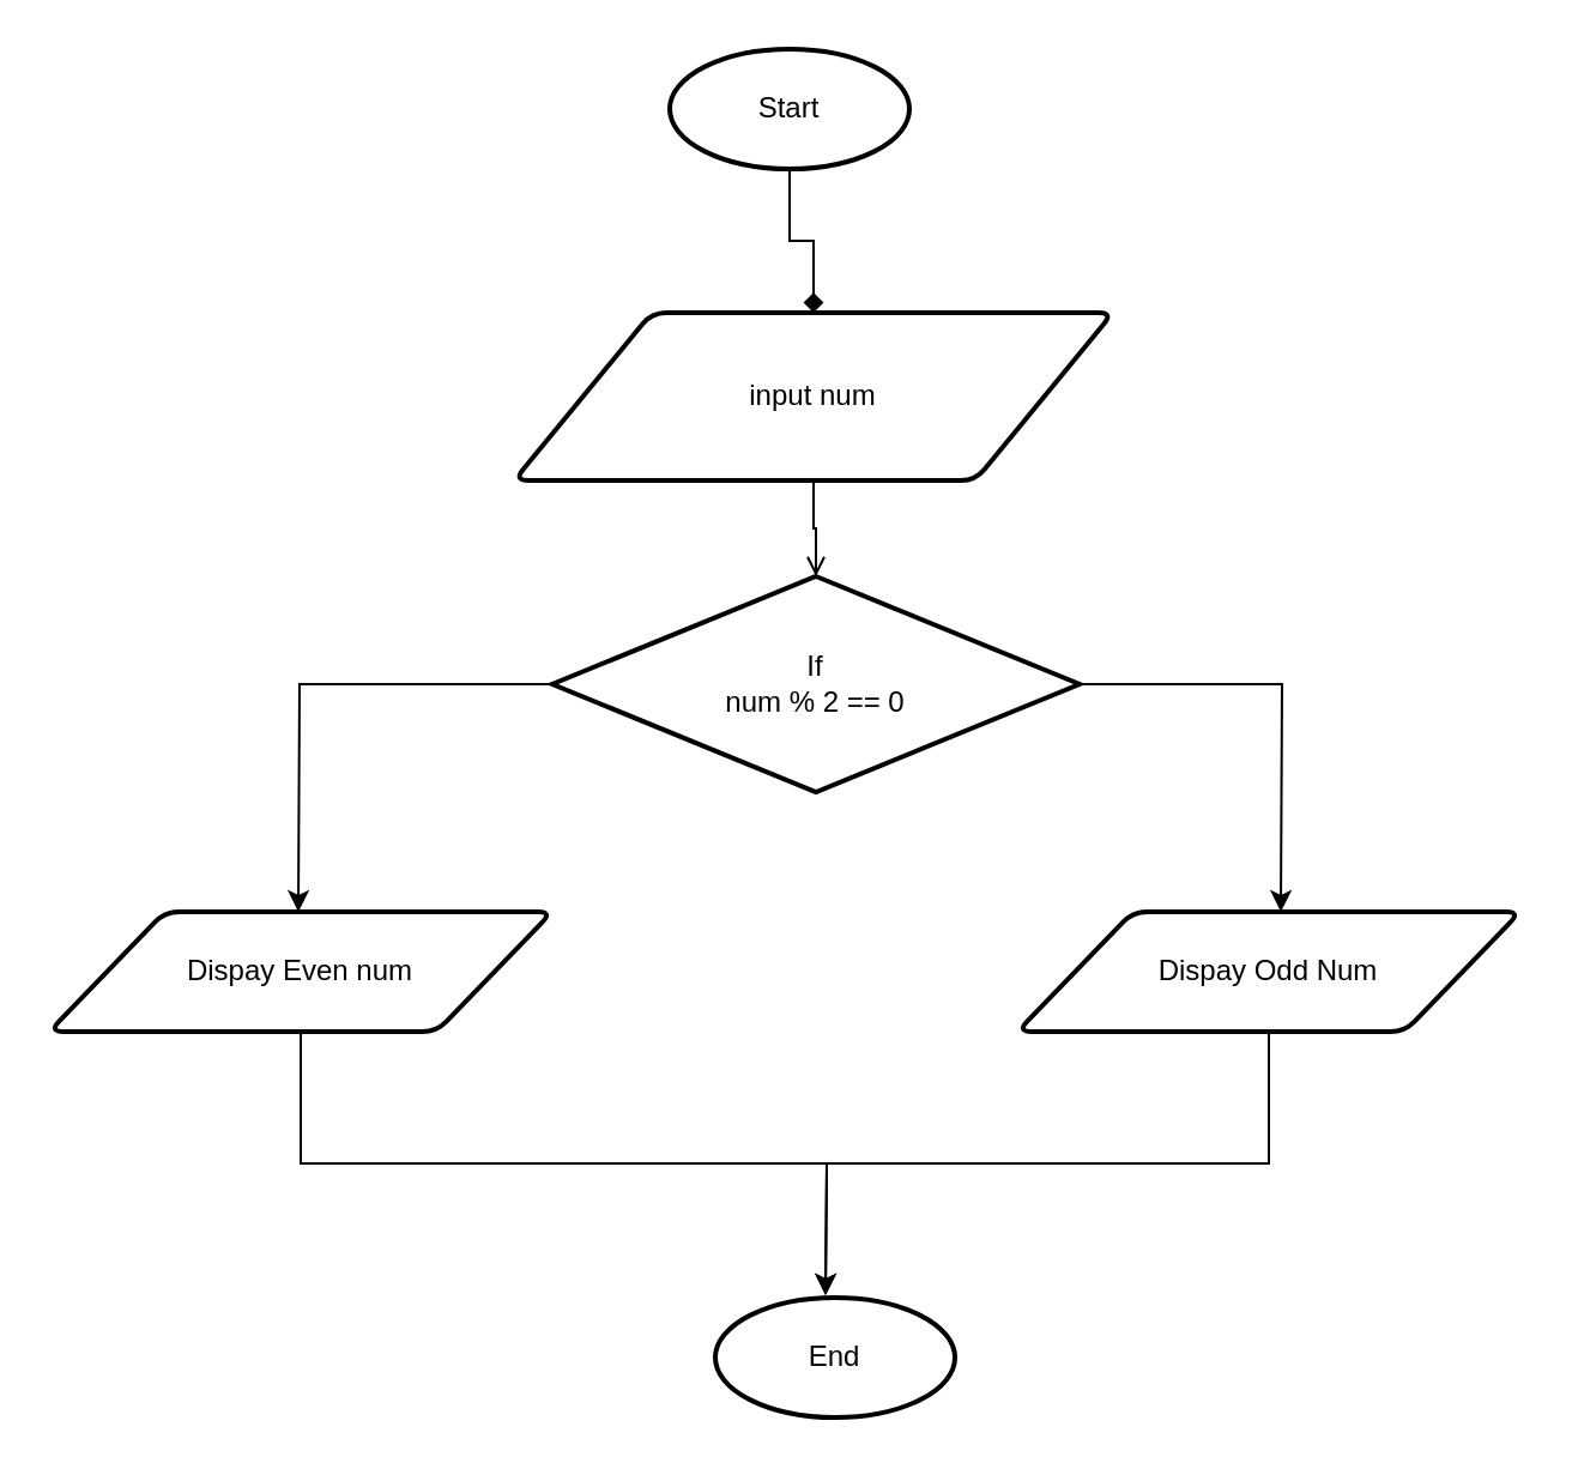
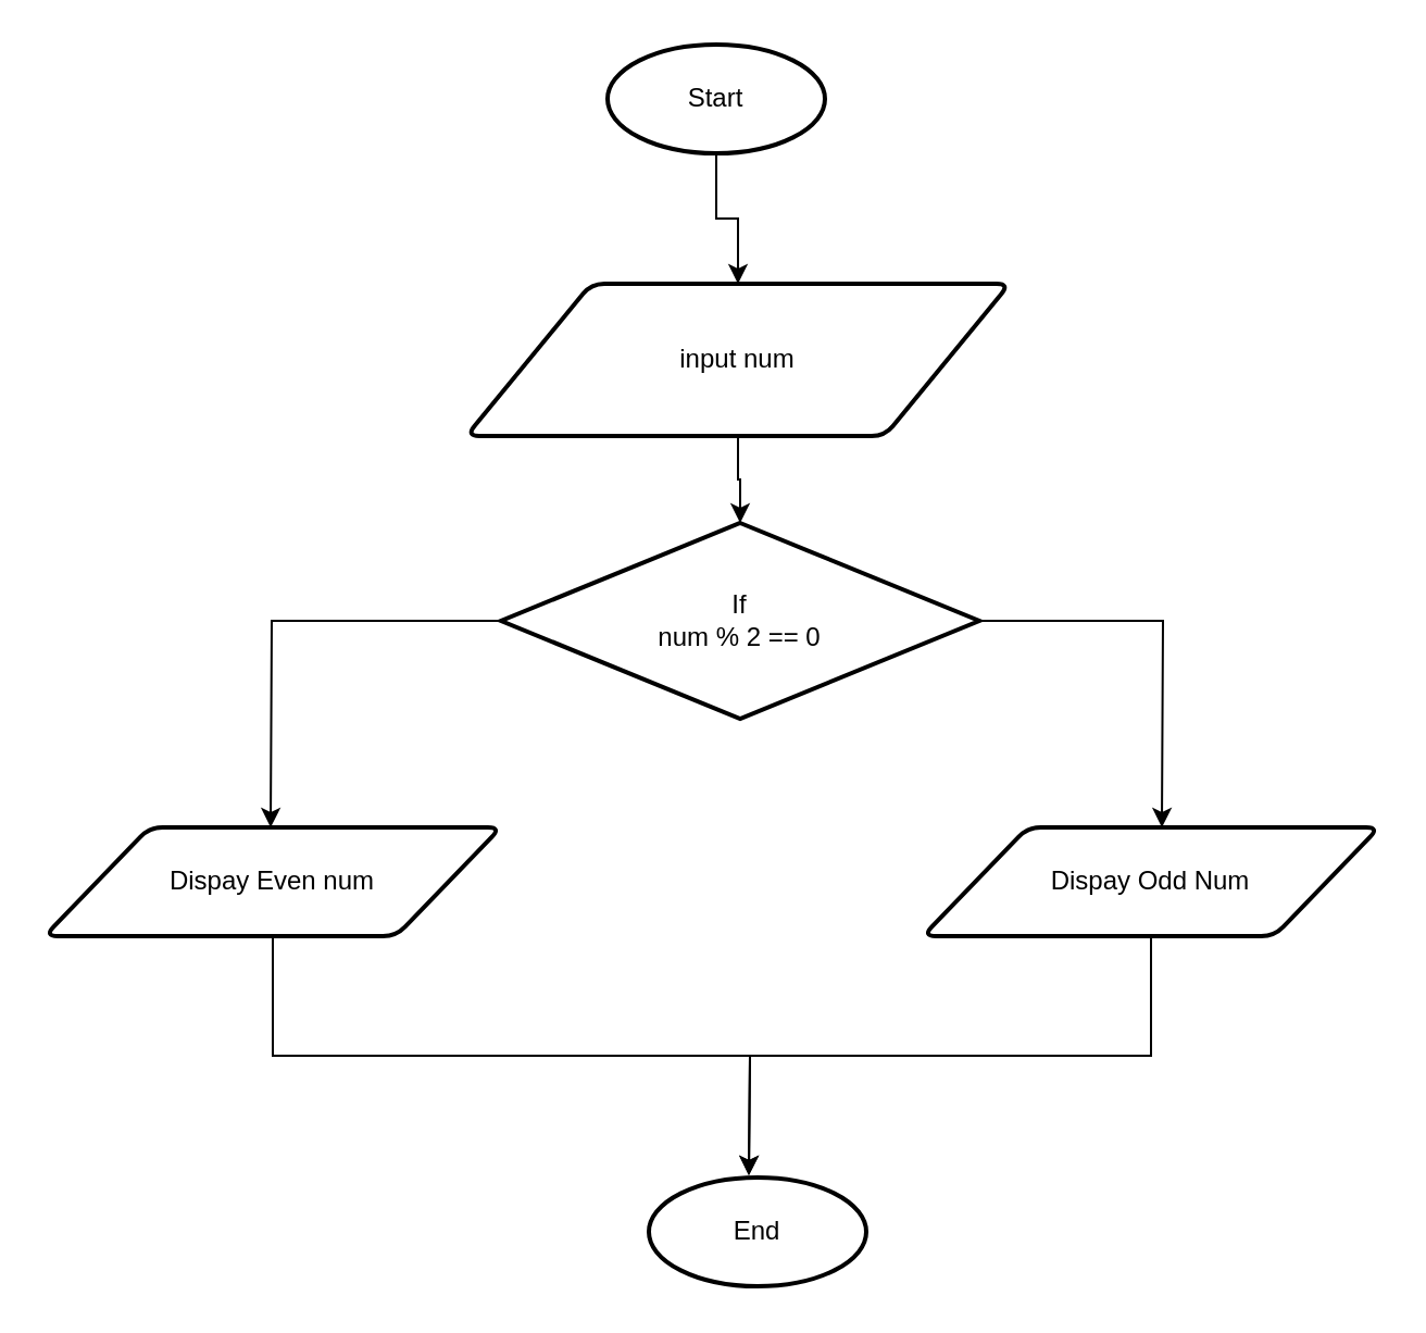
  <mxCell id="0" />
  <mxCell id="1" parent="0" />
- <mxCell id="2" value="" style="edgeStyle=orthogonalEdgeStyle;rounded=0;orthogonalLoop=1;jettySize=auto;html=1;endArrow=diamond;" edge="1" parent="1" source="3" target="10"><mxGeometry relative="1" as="geometry" /></mxCell>
+ <mxCell id="2" value="" style="edgeStyle=orthogonalEdgeStyle;rounded=0;orthogonalLoop=1;jettySize=auto;html=1;" edge="1" parent="1" source="3" target="10"><mxGeometry relative="1" as="geometry" /></mxCell>
  <mxCell id="3" value="Start" style="strokeWidth=2;html=1;shape=mxgraph.flowchart.start_1;whiteSpace=wrap;" vertex="1" parent="1"><mxGeometry x="279" y="20" width="100" height="50" as="geometry" /></mxCell>
  <mxCell id="4" style="edgeStyle=orthogonalEdgeStyle;rounded=0;orthogonalLoop=1;jettySize=auto;html=1;exitX=0.5;exitY=1;exitDx=0;exitDy=0;" edge="1" parent="1" source="5"><mxGeometry relative="1" as="geometry"><mxPoint x="344" y="540" as="targetPoint" /></mxGeometry></mxCell>
  <mxCell id="5" value="Dispay Eve&lt;span style=&quot;color: rgba(0 , 0 , 0 , 0) ; font-family: monospace ; font-size: 0px&quot;&gt;%3CmxGraphModel%3E%3Croot%3E%3CmxCell%20id%3D%220%22%2F%3E%3CmxCell%20id%3D%221%22%20parent%3D%220%22%2F%3E%3CmxCell%20id%3D%222%22%20value%3D%22input%20num%22%20style%3D%22shape%3Dparallelogram%3Bhtml%3D1%3BstrokeWidth%3D2%3Bperimeter%3DparallelogramPerimeter%3BwhiteSpace%3Dwrap%3Brounded%3D1%3BarcSize%3D12%3Bsize%3D0.23%3B%22%20vertex%3D%221%22%20parent%3D%221%22%3E%3CmxGeometry%20x%3D%22100%22%20y%3D%22580%22%20width%3D%22250%22%20height%3D%2250%22%20as%3D%22geometry%22%2F%3E%3C%2FmxCell%3E%3C%2Froot%3E%3C%2FmxGraphModel%3E&lt;/span&gt;n num" style="shape=parallelogram;html=1;strokeWidth=2;perimeter=parallelogramPerimeter;whiteSpace=wrap;rounded=1;arcSize=12;size=0.23;" vertex="1" parent="1"><mxGeometry x="20" y="380" width="210" height="50" as="geometry" /></mxCell>
  <mxCell id="6" style="edgeStyle=orthogonalEdgeStyle;rounded=0;orthogonalLoop=1;jettySize=auto;html=1;exitX=0;exitY=0.5;exitDx=0;exitDy=0;exitPerimeter=0;" edge="1" parent="1" source="8"><mxGeometry relative="1" as="geometry"><mxPoint x="124" y="380" as="targetPoint" /></mxGeometry></mxCell>
  <mxCell id="7" style="edgeStyle=orthogonalEdgeStyle;rounded=0;orthogonalLoop=1;jettySize=auto;html=1;exitX=1;exitY=0.5;exitDx=0;exitDy=0;exitPerimeter=0;" edge="1" parent="1" source="8"><mxGeometry relative="1" as="geometry"><mxPoint x="534" y="380" as="targetPoint" /></mxGeometry></mxCell>
  <mxCell id="8" value="If &lt;br&gt;num % 2 == 0" style="strokeWidth=2;html=1;shape=mxgraph.flowchart.decision;whiteSpace=wrap;" vertex="1" parent="1"><mxGeometry x="230" y="240" width="220" height="90" as="geometry" /></mxCell>
- <mxCell id="9" value="" style="edgeStyle=orthogonalEdgeStyle;rounded=0;orthogonalLoop=1;jettySize=auto;html=1;endArrow=open;" edge="1" parent="1" source="10" target="8"><mxGeometry relative="1" as="geometry" /></mxCell>
+ <mxCell id="9" value="" style="edgeStyle=orthogonalEdgeStyle;rounded=0;orthogonalLoop=1;jettySize=auto;html=1;" edge="1" parent="1" source="10" target="8"><mxGeometry relative="1" as="geometry" /></mxCell>
  <mxCell id="10" value="input num" style="shape=parallelogram;html=1;strokeWidth=2;perimeter=parallelogramPerimeter;whiteSpace=wrap;rounded=1;arcSize=12;size=0.23;" vertex="1" parent="1"><mxGeometry x="214" y="130" width="250" height="70" as="geometry" /></mxCell>
  <mxCell id="11" style="edgeStyle=orthogonalEdgeStyle;rounded=0;orthogonalLoop=1;jettySize=auto;html=1;exitX=0.5;exitY=1;exitDx=0;exitDy=0;" edge="1" parent="1" source="12"><mxGeometry relative="1" as="geometry"><mxPoint x="344" y="540" as="targetPoint" /></mxGeometry></mxCell>
  <mxCell id="12" value="Dispay Odd Num&lt;span style=&quot;color: rgba(0 , 0 , 0 , 0) ; font-family: monospace ; font-size: 0px&quot;&gt;%3CmxGraphModel%3E%3Croot%3E%3CmxCell%20id%3D%220%22%2F%3E%3CmxCell%20id%3D%221%22%20parent%3D%220%22%2F%3E%3CmxCell%20id%3D%222%22%20value%3D%22input%20num%22%20style%3D%22shape%3Dparallelogram%3Bhtml%3D1%3BstrokeWidth%3D2%3Bperimeter%3DparallelogramPerimeter%3BwhiteSpace%3Dwrap%3Brounded%3D1%3BarcSize%3D12%3Bsize%3D0.23%3B%22%20vertex%3D%221%22%20parent%3D%221%22%3E%3CmxGeometry%20x%3D%22100%22%20y%3D%22580%22%20width%3D%22250%22%20height%3D%2250%22%20as%3D%22geometry%22%2F%3E%3C%2FmxCell%3E%3C%2Froot%3E%3C%2FmxGraphM&lt;/span&gt;" style="shape=parallelogram;html=1;strokeWidth=2;perimeter=parallelogramPerimeter;whiteSpace=wrap;rounded=1;arcSize=12;size=0.23;" vertex="1" parent="1"><mxGeometry x="424" y="380" width="210" height="50" as="geometry" /></mxCell>
  <mxCell id="13" value="End" style="strokeWidth=2;html=1;shape=mxgraph.flowchart.start_1;whiteSpace=wrap;" vertex="1" parent="1"><mxGeometry x="298" y="541" width="100" height="50" as="geometry" /></mxCell>
